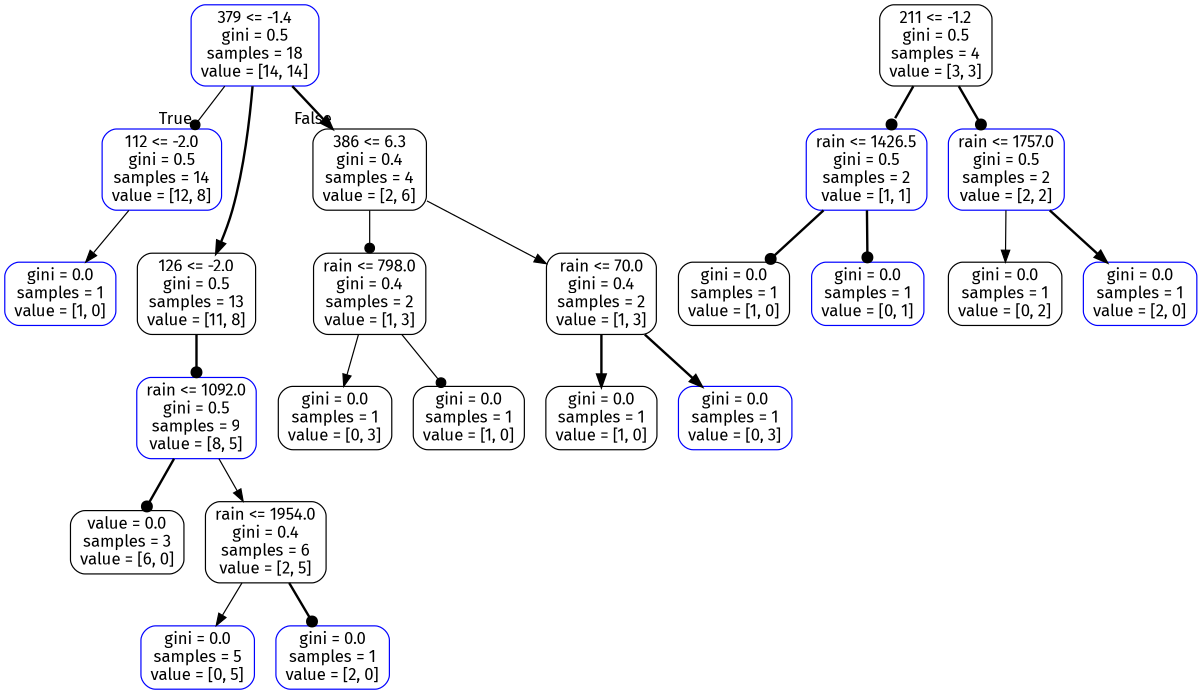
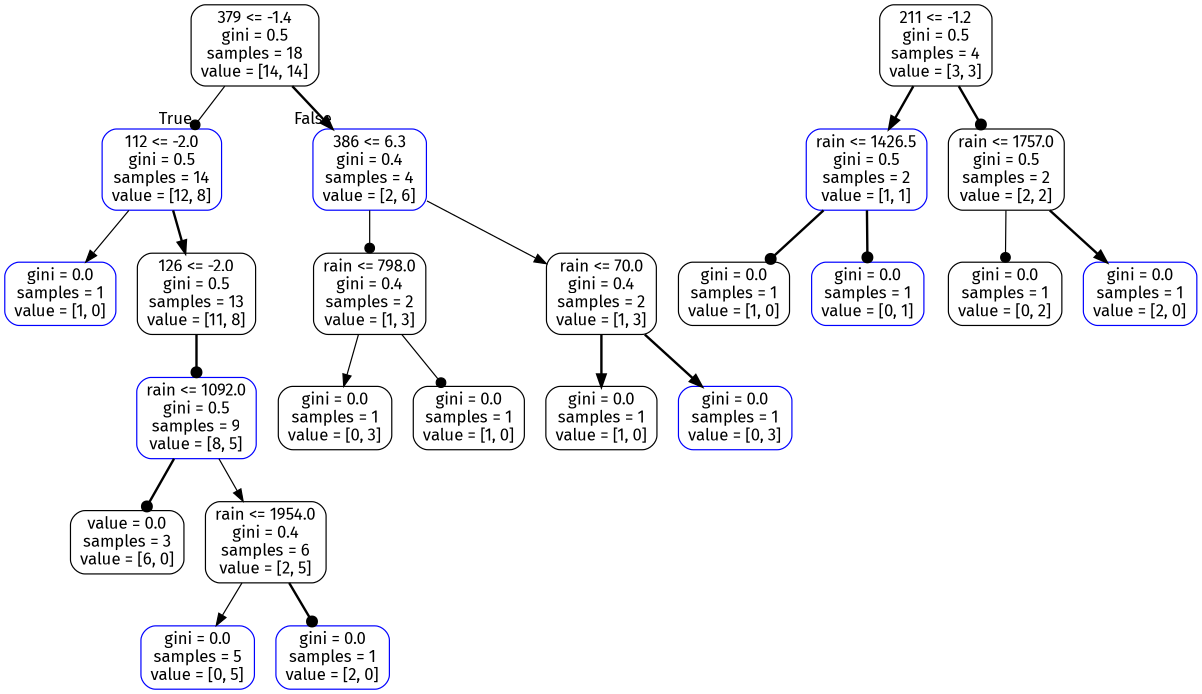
  digraph {
    fontname="Fira Sans"
    node [color=black fontname="Fira Sans" shape=box style=rounded]
    edge [arrowhead=normal fontname="Fira Sans" style=bold]
-   n1 [color=blue label="379 <= -1.4\ngini = 0.5\nsamples = 18\nvalue = [14, 14]"]
+   n1 [label="379 <= -1.4\ngini = 0.5\nsamples = 18\nvalue = [14, 14]"]
    n2 [color=blue label="112 <= -2.0\ngini = 0.5\nsamples = 14\nvalue = [12, 8]"]
-   n3 [label="386 <= 6.3\ngini = 0.4\nsamples = 4\nvalue = [2, 6]"]
+   n3 [color=blue label="386 <= 6.3\ngini = 0.4\nsamples = 4\nvalue = [2, 6]"]
    n4 [color=blue label="gini = 0.0\nsamples = 1\nvalue = [1, 0]"]
    n5 [label="126 <= -2.0\ngini = 0.5\nsamples = 13\nvalue = [11, 8]"]
    n6 [label="rain <= 798.0\ngini = 0.4\nsamples = 2\nvalue = [1, 3]"]
    n7 [label="rain <= 70.0\ngini = 0.4\nsamples = 2\nvalue = [1, 3]"]
    n8 [color=blue label="rain <= 1092.0\ngini = 0.5\nsamples = 9\nvalue = [8, 5]"]
    n9 [label="value = 0.0\nsamples = 3\nvalue = [6, 0]"]
    n10 [label="rain <= 1954.0\ngini = 0.4\nsamples = 6\nvalue = [2, 5]"]
    n11 [label="211 <= -1.2\ngini = 0.5\nsamples = 4\nvalue = [3, 3]"]
    n12 [color=blue label="rain <= 1426.5\ngini = 0.5\nsamples = 2\nvalue = [1, 1]"]
-   n13 [color=blue label="rain <= 1757.0\ngini = 0.5\nsamples = 2\nvalue = [2, 2]"]
+   n13 [label="rain <= 1757.0\ngini = 0.5\nsamples = 2\nvalue = [2, 2]"]
    n14 [color=blue label="gini = 0.0\nsamples = 5\nvalue = [0, 5]"]
    n15 [color=blue label="gini = 0.0\nsamples = 1\nvalue = [2, 0]"]
    n16 [label="gini = 0.0\nsamples = 1\nvalue = [1, 0]"]
    n17 [color=blue label="gini = 0.0\nsamples = 1\nvalue = [0, 1]"]
    n18 [label="gini = 0.0\nsamples = 1\nvalue = [0, 2]"]
    n19 [color=blue label="gini = 0.0\nsamples = 1\nvalue = [2, 0]"]
    n20 [label="gini = 0.0\nsamples = 1\nvalue = [0, 3]"]
    n21 [label="gini = 0.0\nsamples = 1\nvalue = [1, 0]"]
    n22 [label="gini = 0.0\nsamples = 1\nvalue = [1, 0]"]
    n23 [color=blue label="gini = 0.0\nsamples = 1\nvalue = [0, 3]"]
    n1 -> n2 [arrowhead=dot headlabel=True labelangle=45 labeldistance=2.5 style=solid]
    n1 -> n3 [headlabel=False labelangle=-45 labeldistance=2.5]
    n2 -> n4 [style=solid]
-   n1 -> n5
+   n2 -> n5
    n3 -> n6 [arrowhead=dot style=solid]
    n3 -> n7 [style=solid]
    n5 -> n8 [arrowhead=dot]
    n6 -> n20 [style=solid]
    n6 -> n21 [arrowhead=dot style=solid]
    n7 -> n22
    n7 -> n23
    n8 -> n9 [arrowhead=dot]
    n8 -> n10 [style=solid]
    n10 -> n14 [style=solid]
    n10 -> n15 [arrowhead=dot]
-   n11 -> n12 [arrowhead=dot]
+   n11 -> n12
    n11 -> n13 [arrowhead=dot]
    n12 -> n16 [arrowhead=dot]
    n12 -> n17 [arrowhead=dot]
-   n13 -> n18 [style=solid]
+   n13 -> n18 [arrowhead=dot style=solid]
    n13 -> n19
  }
